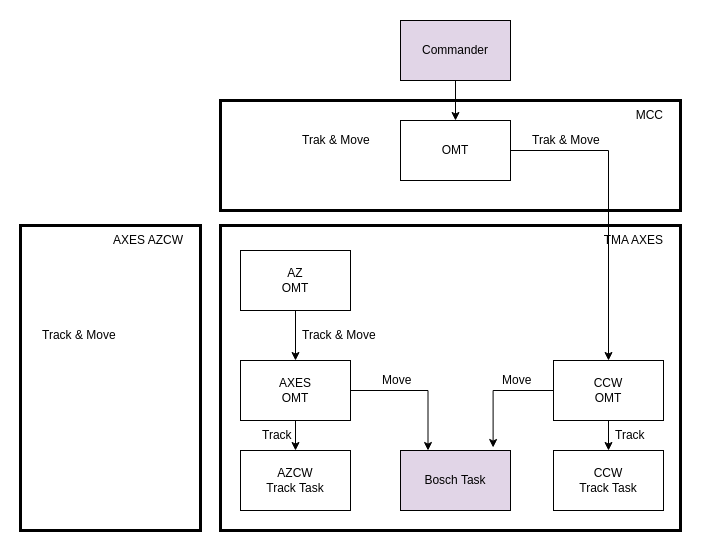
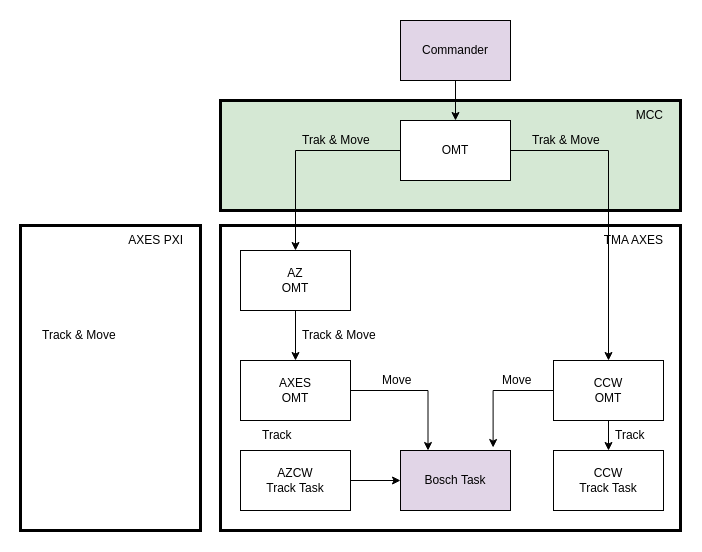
  <mxCell id="0" />
  <mxCell id="1" parent="0" />
- <mxCell id="2" value="AXES AZCW" style="rounded=0;whiteSpace=wrap;html=1;verticalAlign=top;align=right;spacingLeft=0;spacingRight=15;spacingTop=1;strokeWidth=3;" parent="1" vertex="1"><mxGeometry x="20" y="225" width="180" height="305" as="geometry" /></mxCell>
+ <mxCell id="2" value="AXES PXI" style="rounded=0;whiteSpace=wrap;html=1;verticalAlign=top;align=right;spacingLeft=0;spacingRight=15;spacingTop=1;strokeWidth=3;" parent="1" vertex="1"><mxGeometry x="20" y="225" width="180" height="305" as="geometry" /></mxCell>
  <mxCell id="3" value="TMA AXES" style="rounded=0;whiteSpace=wrap;html=1;verticalAlign=top;align=right;spacingLeft=0;spacingRight=15;spacingTop=1;strokeWidth=3;" parent="1" vertex="1"><mxGeometry x="220" y="225" width="460" height="305" as="geometry" /></mxCell>
- <mxCell id="4" value="MCC" style="rounded=0;whiteSpace=wrap;html=1;verticalAlign=top;align=right;spacingLeft=0;spacingRight=15;glass=0;strokeWidth=3;spacingTop=1;" parent="1" vertex="1"><mxGeometry x="220" y="100" width="460" height="110" as="geometry" /></mxCell>
+ <mxCell id="4" value="MCC" style="rounded=0;whiteSpace=wrap;html=1;verticalAlign=top;align=right;spacingLeft=0;spacingRight=15;glass=0;strokeWidth=3;spacingTop=1;fillColor=#d5e8d4;" parent="1" vertex="1"><mxGeometry x="220" y="100" width="460" height="110" as="geometry" /></mxCell>
  <mxCell id="5" value="" style="edgeStyle=orthogonalEdgeStyle;rounded=0;orthogonalLoop=1;jettySize=auto;html=1;" parent="1" source="6" target="9" edge="1"><mxGeometry relative="1" as="geometry" /></mxCell>
  <mxCell id="6" value="Commander" style="rounded=0;whiteSpace=wrap;html=1;fillColor=#e1d5e7;" parent="1" vertex="1"><mxGeometry x="400" y="20" width="110" height="60" as="geometry" /></mxCell>
  <mxCell id="7" value="" style="edgeStyle=orthogonalEdgeStyle;rounded=0;orthogonalLoop=1;jettySize=auto;html=1;" parent="1" source="9" target="20" edge="1"><mxGeometry relative="1" as="geometry" /></mxCell>
+ <mxCell id="8" value="" style="edgeStyle=orthogonalEdgeStyle;rounded=0;orthogonalLoop=1;jettySize=auto;html=1;" parent="1" source="9" target="11" edge="1"><mxGeometry relative="1" as="geometry" /></mxCell>
  <mxCell id="9" value="OMT" style="rounded=0;whiteSpace=wrap;html=1;" parent="1" vertex="1"><mxGeometry x="400" y="120" width="110" height="60" as="geometry" /></mxCell>
  <mxCell id="10" value="" style="edgeStyle=orthogonalEdgeStyle;rounded=0;orthogonalLoop=1;jettySize=auto;html=1;" parent="1" source="11" target="14" edge="1"><mxGeometry relative="1" as="geometry" /></mxCell>
  <mxCell id="11" value="AZ&lt;br&gt;OMT&lt;br&gt;" style="rounded=0;whiteSpace=wrap;html=1;" parent="1" vertex="1"><mxGeometry x="240" y="250" width="110" height="60" as="geometry" /></mxCell>
- <mxCell id="12" value="" style="edgeStyle=orthogonalEdgeStyle;rounded=0;orthogonalLoop=1;jettySize=auto;html=1;" parent="1" source="14" target="16" edge="1"><mxGeometry relative="1" as="geometry" /></mxCell>
  <mxCell id="13" style="edgeStyle=orthogonalEdgeStyle;rounded=0;orthogonalLoop=1;jettySize=auto;html=1;exitX=1;exitY=0.5;exitDx=0;exitDy=0;entryX=0.25;entryY=0;entryDx=0;entryDy=0;" parent="1" source="14" target="17" edge="1"><mxGeometry relative="1" as="geometry" /></mxCell>
  <mxCell id="14" value="AXES&lt;br&gt;OMT&lt;br&gt;" style="rounded=0;whiteSpace=wrap;html=1;" parent="1" vertex="1"><mxGeometry x="240" y="360" width="110" height="60" as="geometry" /></mxCell>
+ <mxCell id="15" value="" style="edgeStyle=orthogonalEdgeStyle;rounded=0;orthogonalLoop=1;jettySize=auto;html=1;entryX=0;entryY=0.5;entryDx=0;entryDy=0;" parent="1" source="16" target="17" edge="1"><mxGeometry relative="1" as="geometry" /></mxCell>
  <mxCell id="16" value="AZCW&lt;br&gt;Track Task&lt;br&gt;" style="rounded=0;whiteSpace=wrap;html=1;" parent="1" vertex="1"><mxGeometry x="240" y="450" width="110" height="60" as="geometry" /></mxCell>
  <mxCell id="17" value="Bosch Task" style="rounded=0;whiteSpace=wrap;html=1;fillColor=#e1d5e7;" parent="1" vertex="1"><mxGeometry x="400" y="450" width="110" height="60" as="geometry" /></mxCell>
  <mxCell id="18" value="" style="edgeStyle=orthogonalEdgeStyle;rounded=0;orthogonalLoop=1;jettySize=auto;html=1;" parent="1" source="20" target="21" edge="1"><mxGeometry relative="1" as="geometry" /></mxCell>
  <mxCell id="19" style="edgeStyle=orthogonalEdgeStyle;rounded=0;orthogonalLoop=1;jettySize=auto;html=1;exitX=0;exitY=0.5;exitDx=0;exitDy=0;entryX=0.842;entryY=-0.05;entryDx=0;entryDy=0;entryPerimeter=0;" parent="1" source="20" target="17" edge="1"><mxGeometry relative="1" as="geometry" /></mxCell>
  <mxCell id="20" value="CCW&lt;br&gt;OMT&lt;br&gt;" style="rounded=0;whiteSpace=wrap;html=1;" parent="1" vertex="1"><mxGeometry x="553" y="360" width="110" height="60" as="geometry" /></mxCell>
  <mxCell id="21" value="CCW&lt;br&gt;Track Task&lt;br&gt;" style="rounded=0;whiteSpace=wrap;html=1;" parent="1" vertex="1"><mxGeometry x="553" y="450" width="110" height="60" as="geometry" /></mxCell>
  <mxCell id="22" value="Trak &amp;amp; Move" style="text;html=1;resizable=0;points=[];autosize=1;align=left;verticalAlign=top;spacingTop=-4;" parent="1" vertex="1"><mxGeometry x="300" y="130" width="80" height="20" as="geometry" /></mxCell>
  <mxCell id="23" value="Trak &amp;amp; Move" style="text;html=1;resizable=0;points=[];autosize=1;align=left;verticalAlign=top;spacingTop=-4;" parent="1" vertex="1"><mxGeometry x="530" y="130" width="80" height="20" as="geometry" /></mxCell>
  <mxCell id="24" value="Track &amp;amp; Move" style="text;html=1;resizable=0;points=[];autosize=1;align=left;verticalAlign=top;spacingTop=-4;" parent="1" vertex="1"><mxGeometry x="300" y="325" width="90" height="20" as="geometry" /></mxCell>
  <mxCell id="25" value="Track" style="text;html=1;resizable=0;points=[];autosize=1;align=left;verticalAlign=top;spacingTop=-4;" parent="1" vertex="1"><mxGeometry x="260" y="425" width="50" height="20" as="geometry" /></mxCell>
  <mxCell id="26" value="Track" style="text;html=1;resizable=0;points=[];autosize=1;align=left;verticalAlign=top;spacingTop=-4;" parent="1" vertex="1"><mxGeometry x="613" y="425" width="50" height="20" as="geometry" /></mxCell>
  <mxCell id="27" value="Move" style="text;html=1;resizable=0;points=[];autosize=1;align=left;verticalAlign=top;spacingTop=-4;" parent="1" vertex="1"><mxGeometry x="380" y="370" width="40" height="20" as="geometry" /></mxCell>
  <mxCell id="28" value="Move" style="text;html=1;resizable=0;points=[];autosize=1;align=left;verticalAlign=top;spacingTop=-4;" parent="1" vertex="1"><mxGeometry x="500" y="370" width="40" height="20" as="geometry" /></mxCell>
  <mxCell id="29" value="Track &amp;amp; Move" style="text;html=1;resizable=0;points=[];autosize=1;align=left;verticalAlign=top;spacingTop=-4;" parent="1" vertex="1"><mxGeometry x="40" y="325" width="90" height="20" as="geometry" /></mxCell>
